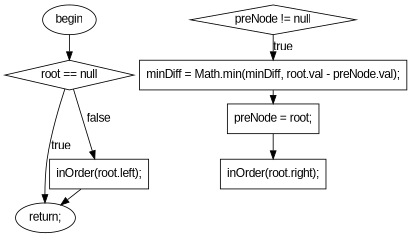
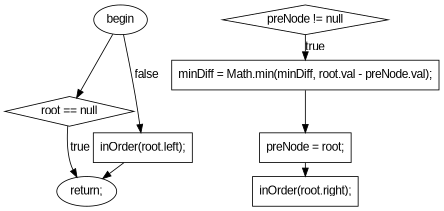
  digraph {
    fontname="Liberation Sans"
    nodesep=0.1
    ranksep=0.1
    node [fillcolor=white fontname="Liberation Sans" shape=box style=filled]
    edge [fontname="Liberation Sans"]
    n1 [label=begin shape=ellipse]
    n2 [label="root == null" shape=diamond]
    n3 [label="return;" shape=ellipse]
    n4 [label="inOrder(root.left);"]
    n5 [label="preNode != null" shape=diamond]
    n6 [label="minDiff = Math.min(minDiff, root.val - preNode.val);"]
    n7 [label="preNode = root;"]
    n8 [label="inOrder(root.right);"]
    n1 -> n2
    n2 -> n3 [label=true minlen=1]
-   n2 -> n4 [label=false minlen=2]
+   n1 -> n4 [label=false minlen=2]
    n4 -> n3
    n5 -> n6 [label=true minlen=1]
    n6 -> n7
    n7 -> n8
  }
